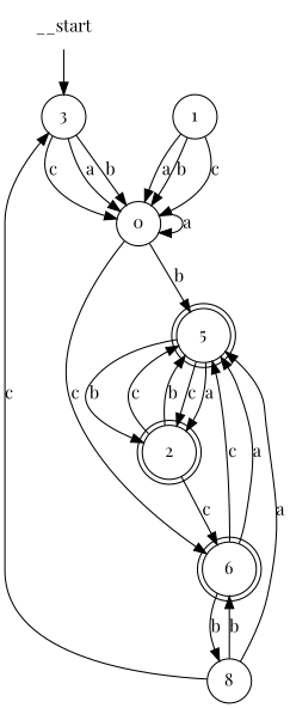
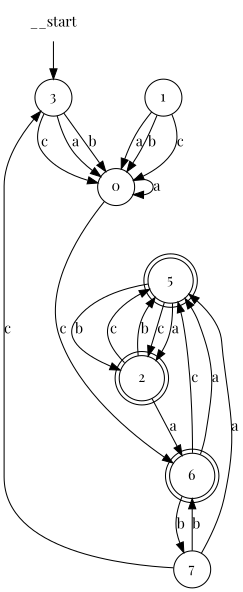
  digraph {
    fontname="Playfair Display"
    node [fontname="Playfair Display" shape=circle]
    edge [fontname="Playfair Display"]
    __start [shape=none]
    n2 [label=3]
    n3 [label=0]
    n4 [label=5 shape=doublecircle]
    n5 [label=6 shape=doublecircle]
    n6 [label=2 shape=doublecircle]
-   n7 [label=8]
+   n7 [label=7]
    n8 [label=1]
    __start -> n2
    n2 -> n3 [label=c]
    n2 -> n3 [label=a]
    n2 -> n3 [label=b]
    n3 -> n3 [label=a]
-   n3 -> n4 [label=b]
    n3 -> n5 [label=c]
    n4 -> n6 [label=c]
    n4 -> n6 [label=a]
    n4 -> n6 [label=b]
    n5 -> n4 [label=c]
    n5 -> n4 [label=a]
    n5 -> n7 [label=b]
    n6 -> n4 [label=c]
    n6 -> n4 [label=b]
-   n6 -> n5 [label=c]
+   n6 -> n5 [label=a]
    n7 -> n2 [label=c]
    n7 -> n4 [label=a]
    n7 -> n5 [label=b]
    n8 -> n3 [label=c]
    n8 -> n3 [label=a]
    n8 -> n3 [label=b]
  }
